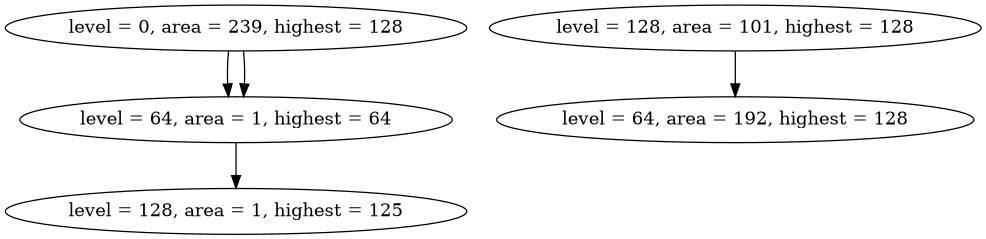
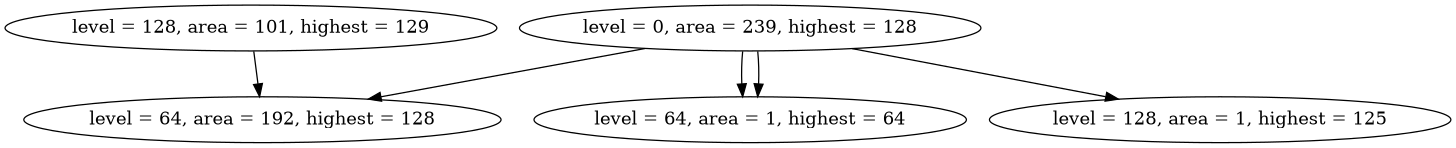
  digraph {
    "level = 0, area = 239, highest = 128"
    "level = 64, area = 192, highest = 128"
    "level = 64, area = 1, highest = 64"
    n4 [label="level = 128, area = 1, highest = 125"]
-   "level = 128, area = 101, highest = 128"
+   "level = 128, area = 101, highest = 128" [label="level = 128, area = 101, highest = 129"]
+   "level = 0, area = 239, highest = 128" -> "level = 64, area = 192, highest = 128"
    "level = 0, area = 239, highest = 128" -> "level = 64, area = 1, highest = 64"
    "level = 0, area = 239, highest = 128" -> "level = 64, area = 1, highest = 64"
-   "level = 64, area = 1, highest = 64" -> n4
+   "level = 0, area = 239, highest = 128" -> n4
    "level = 128, area = 101, highest = 128" -> "level = 64, area = 192, highest = 128"
  }
